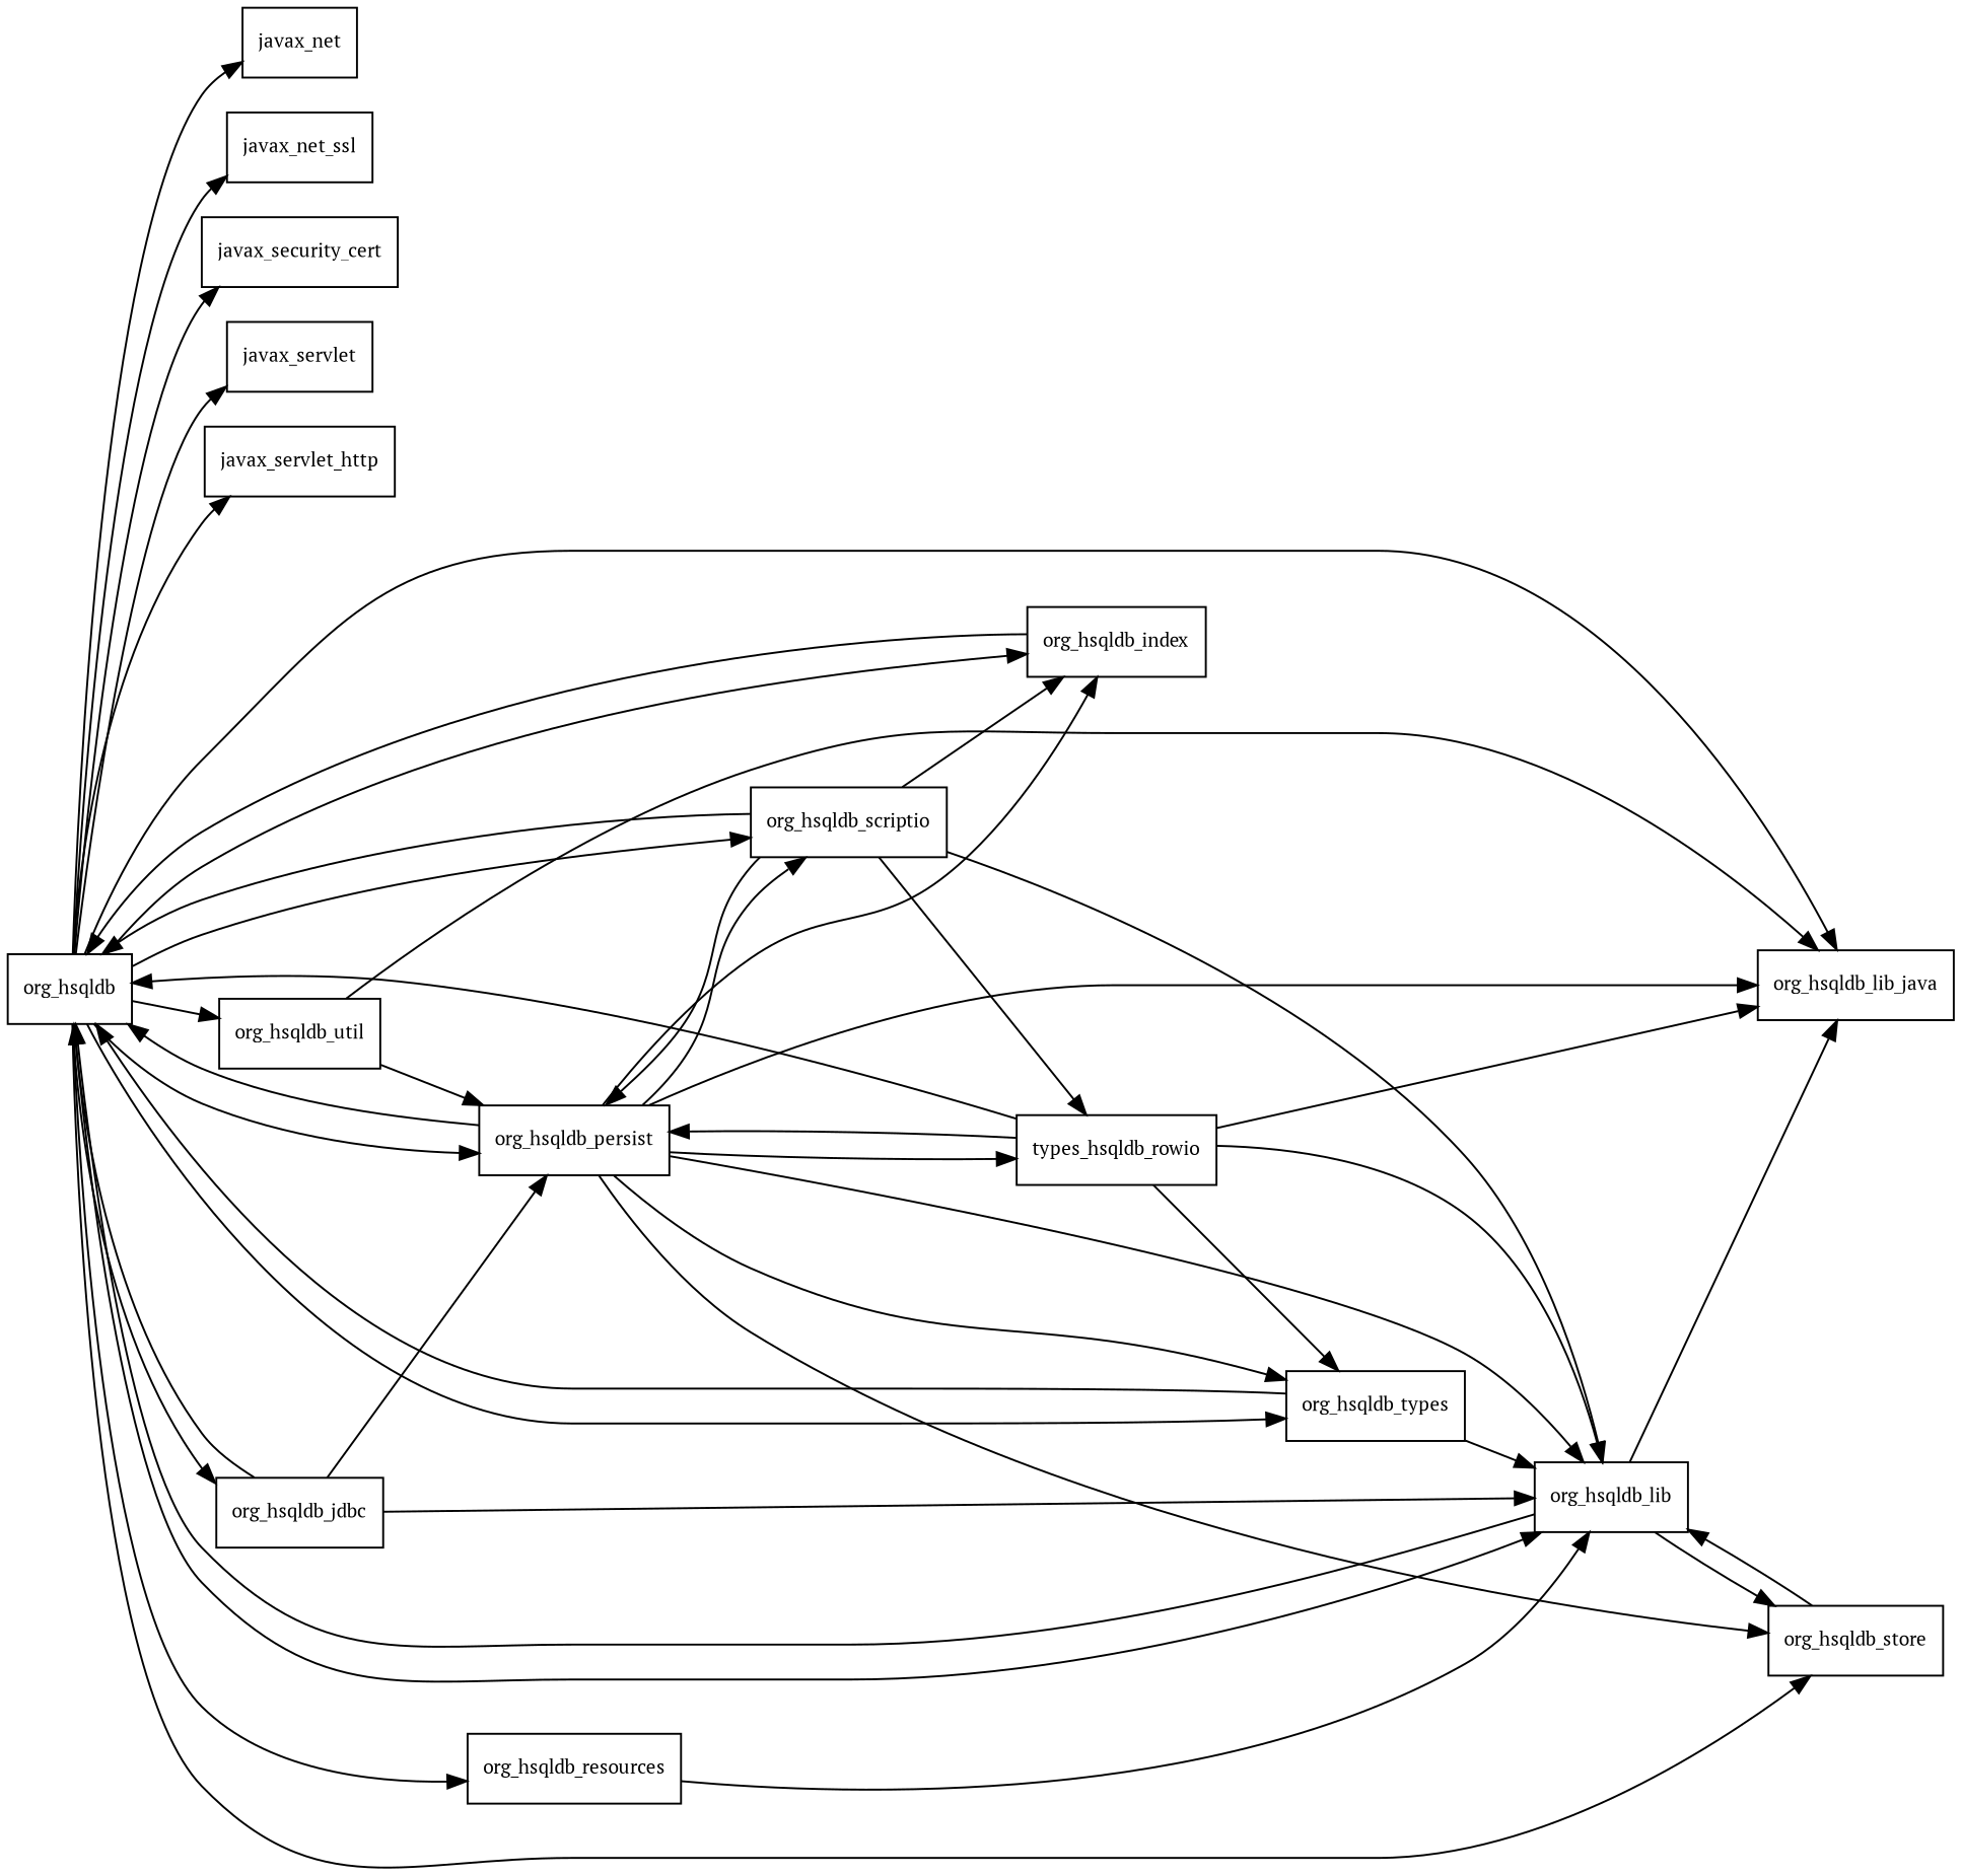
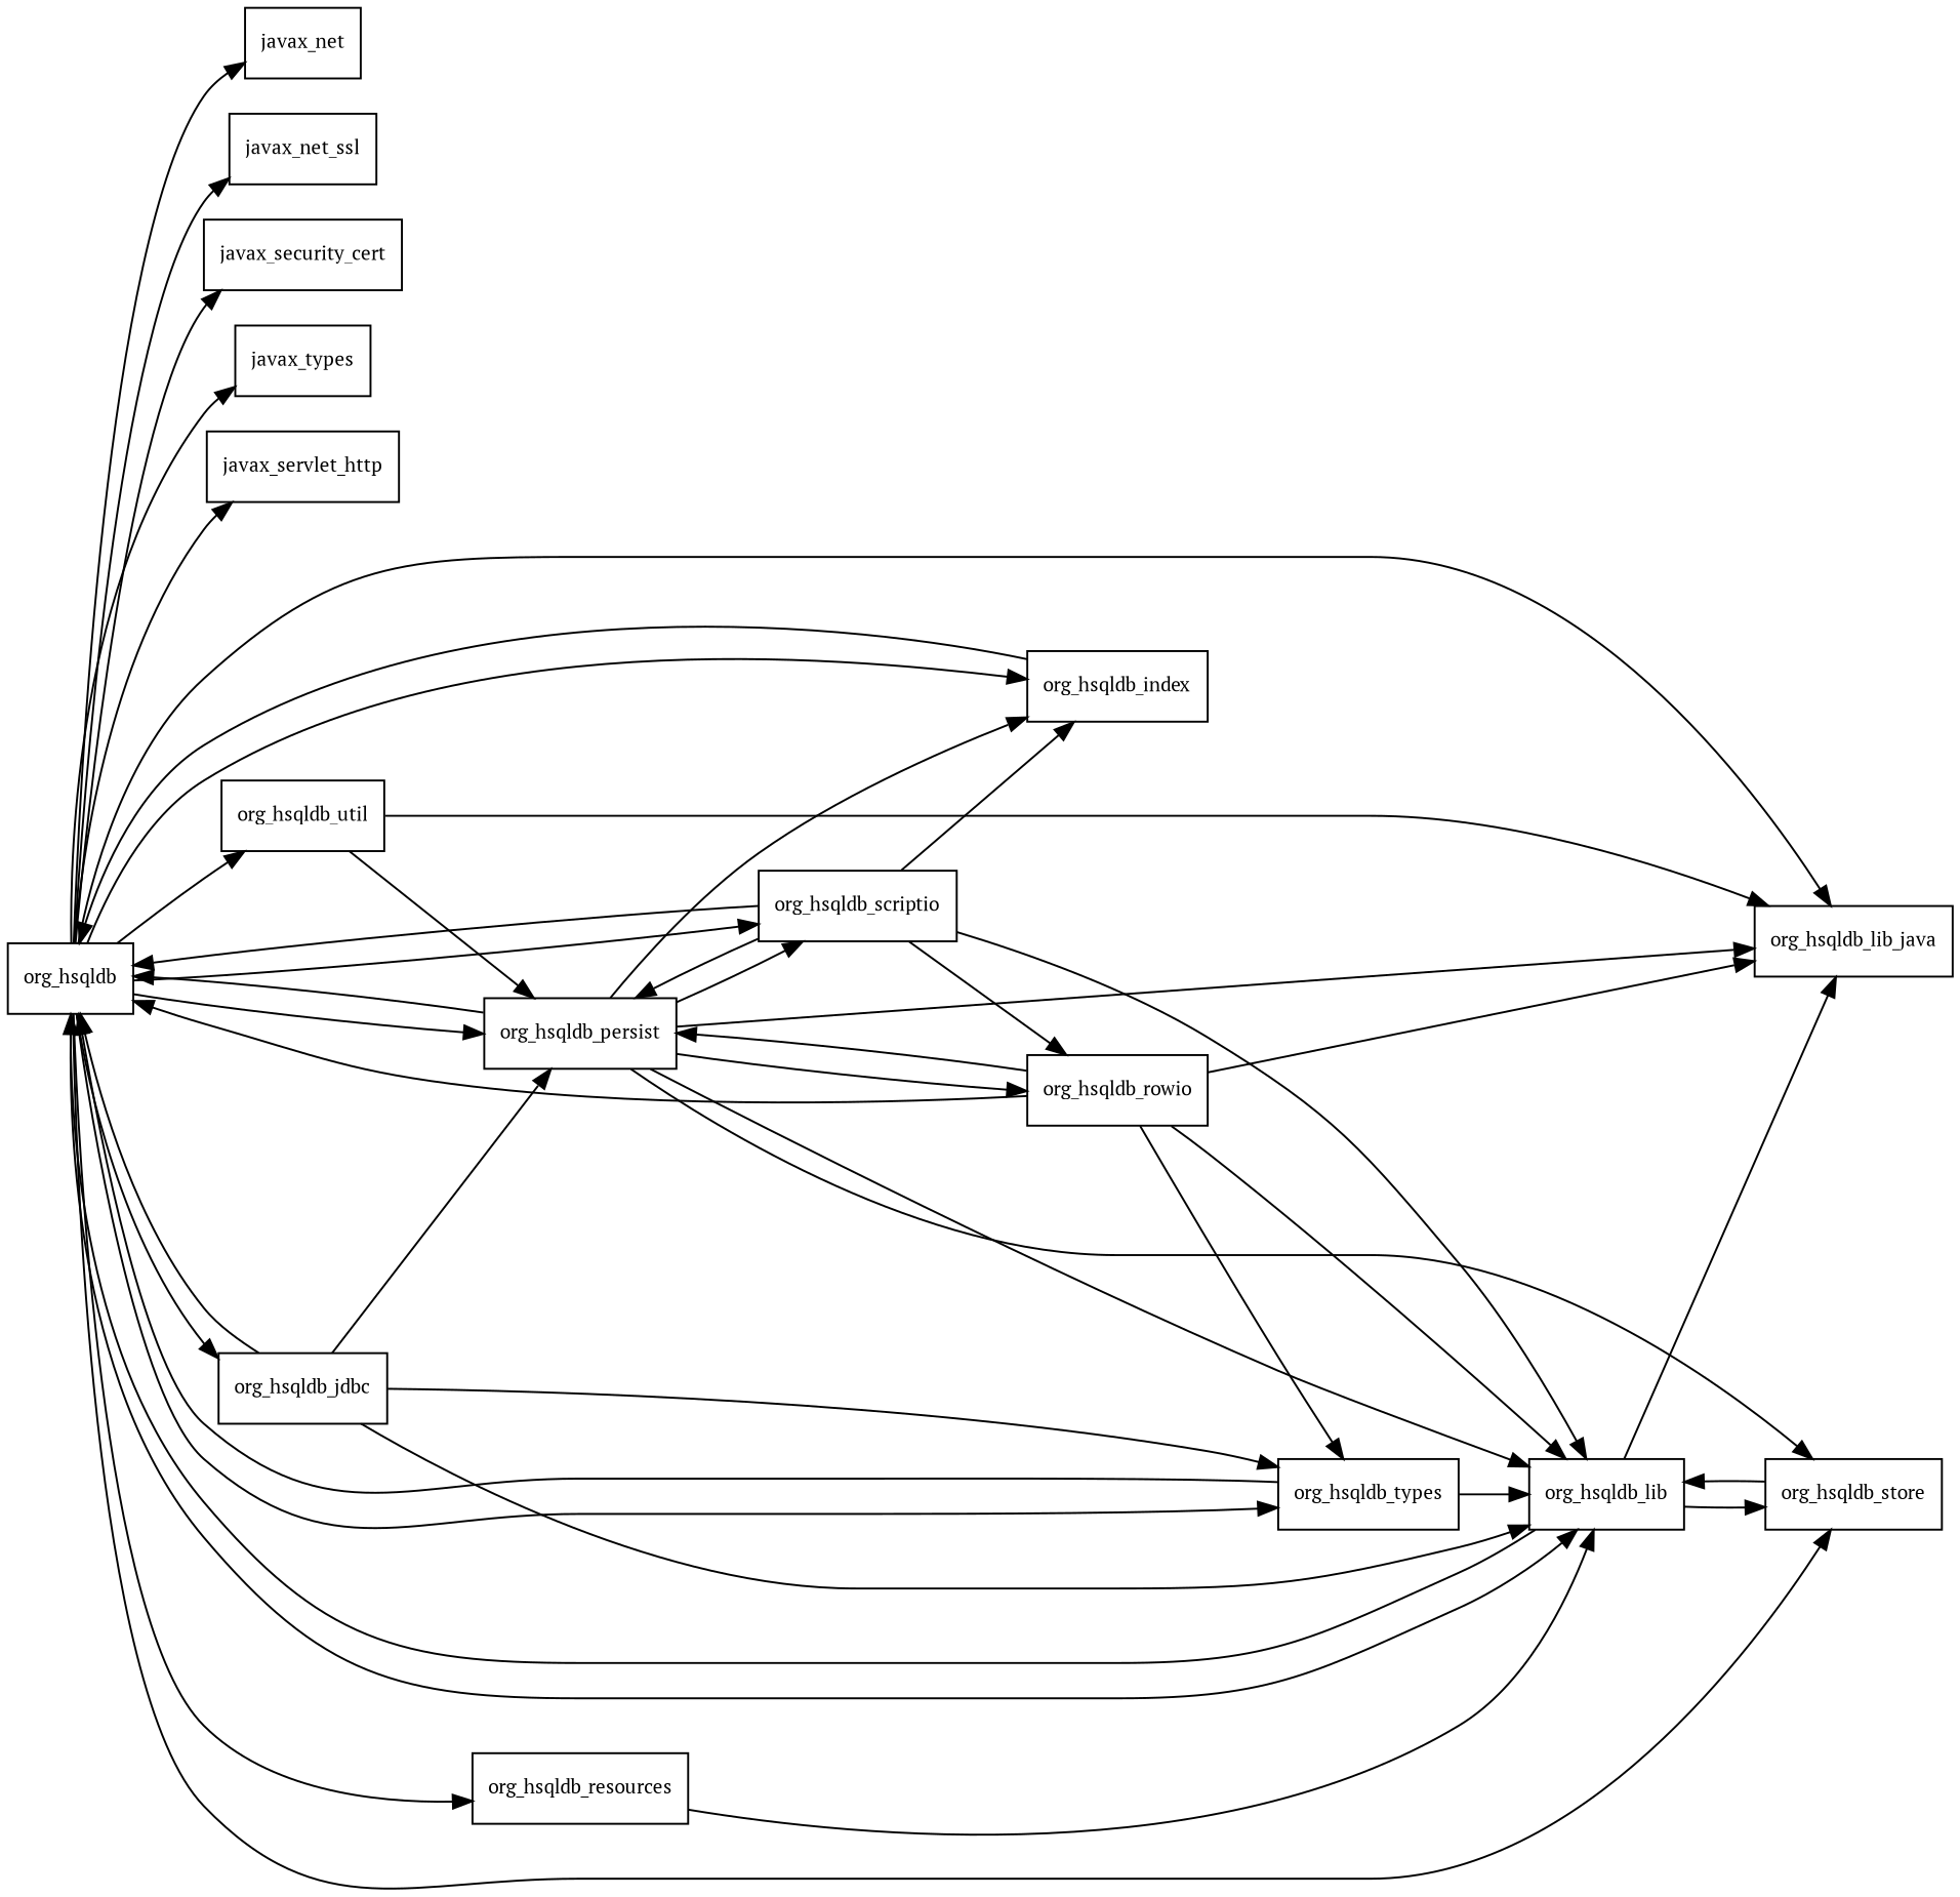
  digraph {
    fontname="PT Serif"
    rankdir=LR
    node [fontname="PT Serif" fontsize=10.0 shape=box]
    edge [fontname="PT Serif"]
    org_hsqldb
    javax_net
    javax_net_ssl
    javax_security_cert
-   javax_servlet
+   javax_servlet [label=javax_types]
    javax_servlet_http
    org_hsqldb_index
    org_hsqldb_jdbc
    org_hsqldb_lib
    org_hsqldb_lib_java
    org_hsqldb_persist
    org_hsqldb_resources
    org_hsqldb_scriptio
    org_hsqldb_store
    org_hsqldb_types
    org_hsqldb_util
-   org_hsqldb_rowio [label=types_hsqldb_rowio]
+   org_hsqldb_rowio
    org_hsqldb -> javax_net
    org_hsqldb -> javax_net_ssl
    org_hsqldb -> javax_security_cert
    org_hsqldb -> javax_servlet
    org_hsqldb -> javax_servlet_http
    org_hsqldb -> org_hsqldb_index
    org_hsqldb -> org_hsqldb_jdbc
    org_hsqldb -> org_hsqldb_lib
    org_hsqldb -> org_hsqldb_lib_java
    org_hsqldb -> org_hsqldb_persist
    org_hsqldb -> org_hsqldb_resources
    org_hsqldb -> org_hsqldb_scriptio
    org_hsqldb -> org_hsqldb_store
    org_hsqldb -> org_hsqldb_types
    org_hsqldb -> org_hsqldb_util
    org_hsqldb_index -> org_hsqldb
    org_hsqldb_jdbc -> org_hsqldb
    org_hsqldb_jdbc -> org_hsqldb_lib
    org_hsqldb_jdbc -> org_hsqldb_persist
-   org_hsqldb_persist -> org_hsqldb_types
+   org_hsqldb_jdbc -> org_hsqldb_types
    org_hsqldb_lib -> org_hsqldb
    org_hsqldb_lib -> org_hsqldb_lib_java
    org_hsqldb_lib -> org_hsqldb_store
    org_hsqldb_persist -> org_hsqldb
    org_hsqldb_persist -> org_hsqldb_index
    org_hsqldb_persist -> org_hsqldb_lib
    org_hsqldb_persist -> org_hsqldb_lib_java
    org_hsqldb_persist -> org_hsqldb_scriptio
    org_hsqldb_persist -> org_hsqldb_store
    org_hsqldb_persist -> org_hsqldb_rowio
    org_hsqldb_resources -> org_hsqldb_lib
    org_hsqldb_scriptio -> org_hsqldb
    org_hsqldb_scriptio -> org_hsqldb_index
    org_hsqldb_scriptio -> org_hsqldb_lib
    org_hsqldb_scriptio -> org_hsqldb_persist
    org_hsqldb_scriptio -> org_hsqldb_rowio
    org_hsqldb_store -> org_hsqldb_lib
    org_hsqldb_types -> org_hsqldb
    org_hsqldb_types -> org_hsqldb_lib
    org_hsqldb_util -> org_hsqldb_lib_java
    org_hsqldb_util -> org_hsqldb_persist
    org_hsqldb_rowio -> org_hsqldb
    org_hsqldb_rowio -> org_hsqldb_lib
    org_hsqldb_rowio -> org_hsqldb_lib_java
    org_hsqldb_rowio -> org_hsqldb_persist
    org_hsqldb_rowio -> org_hsqldb_types
  }
